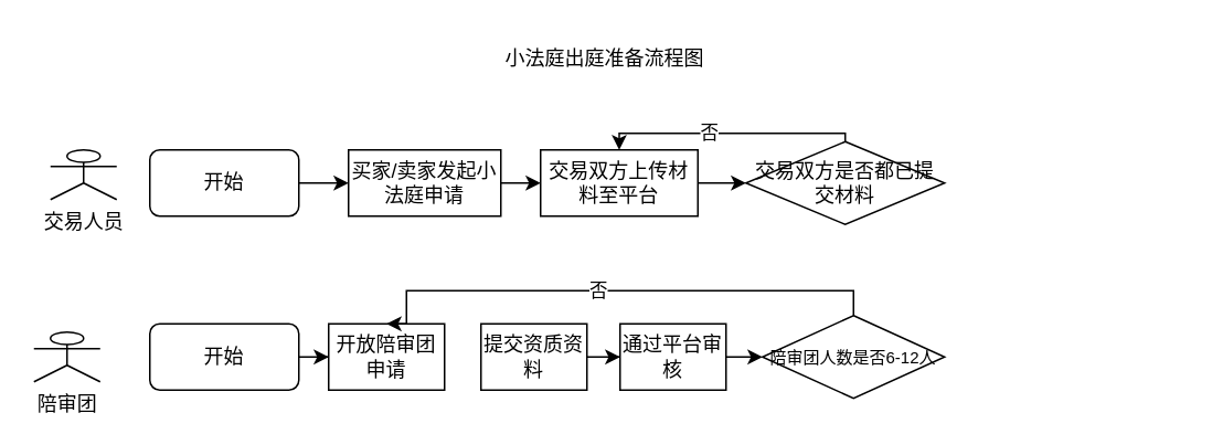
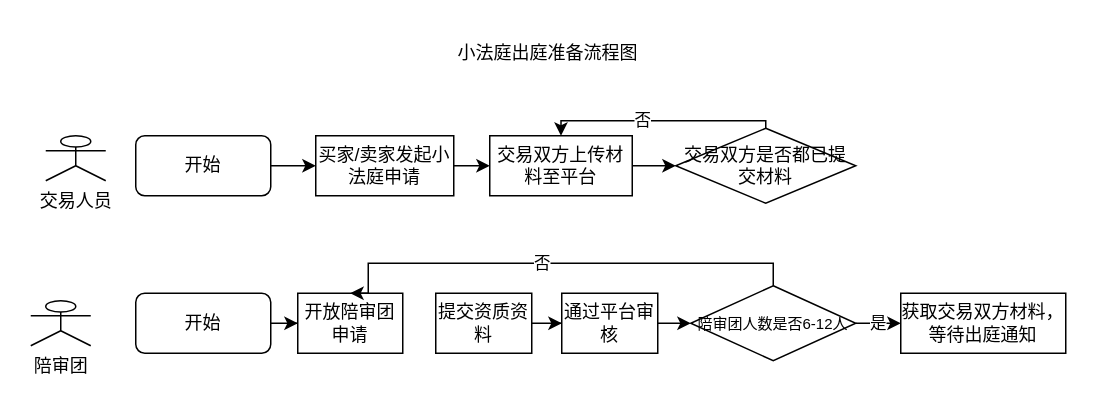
  <mxCell id="0" />
  <mxCell id="1" parent="0" />
  <mxCell id="2" value="小法庭出庭准备流程图" style="text;html=1;strokeColor=none;fillColor=none;align=center;verticalAlign=middle;whiteSpace=wrap;rounded=0;" vertex="1" parent="1"><mxGeometry x="290" y="20" width="150" height="30" as="geometry" /></mxCell>
  <mxCell id="3" value="交易人员" style="shape=umlActor;verticalLabelPosition=bottom;verticalAlign=top;html=1;outlineConnect=0;" vertex="1" parent="1"><mxGeometry x="30" y="90" width="40" height="30" as="geometry" /></mxCell>
  <mxCell id="4" value="陪审团" style="shape=umlActor;verticalLabelPosition=bottom;verticalAlign=top;html=1;outlineConnect=0;" vertex="1" parent="1"><mxGeometry x="20" y="200" width="40" height="30" as="geometry" /></mxCell>
  <mxCell id="5" style="edgeStyle=orthogonalEdgeStyle;rounded=0;orthogonalLoop=1;jettySize=auto;html=1;entryX=0;entryY=0.5;entryDx=0;entryDy=0;" edge="1" parent="1" source="6" target="8"><mxGeometry relative="1" as="geometry" /></mxCell>
  <mxCell id="6" value="开始" style="rounded=1;whiteSpace=wrap;html=1;" vertex="1" parent="1"><mxGeometry x="90" y="90" width="90" height="40" as="geometry" /></mxCell>
  <mxCell id="7" style="edgeStyle=orthogonalEdgeStyle;rounded=0;orthogonalLoop=1;jettySize=auto;html=1;entryX=0;entryY=0.5;entryDx=0;entryDy=0;" edge="1" parent="1" source="8" target="10"><mxGeometry relative="1" as="geometry" /></mxCell>
  <mxCell id="8" value="买家/卖家发起小法庭申请" style="rounded=0;whiteSpace=wrap;html=1;" vertex="1" parent="1"><mxGeometry x="210" y="90" width="92" height="40" as="geometry" /></mxCell>
  <mxCell id="9" style="edgeStyle=orthogonalEdgeStyle;rounded=0;orthogonalLoop=1;jettySize=auto;html=1;" edge="1" parent="1" source="10" target="13"><mxGeometry relative="1" as="geometry" /></mxCell>
  <mxCell id="10" value="交易双方上传材料至平台" style="rounded=0;whiteSpace=wrap;html=1;" vertex="1" parent="1"><mxGeometry x="326" y="90" width="95" height="40" as="geometry" /></mxCell>
  <mxCell id="11" style="edgeStyle=orthogonalEdgeStyle;rounded=0;orthogonalLoop=1;jettySize=auto;html=1;entryX=0.5;entryY=0;entryDx=0;entryDy=0;" edge="1" parent="1" source="13" target="10"><mxGeometry relative="1" as="geometry"><Array as="points"><mxPoint x="510" y="80" /><mxPoint x="374" y="80" /></Array></mxGeometry></mxCell>
  <mxCell id="12" value="否" style="edgeLabel;html=1;align=center;verticalAlign=middle;resizable=0;points=[];" vertex="1" connectable="0" parent="11"><mxGeometry x="0.159" y="-1" relative="1" as="geometry"><mxPoint as="offset" /></mxGeometry></mxCell>
  <mxCell id="13" value="交易双方是否都已提交材料" style="rhombus;whiteSpace=wrap;html=1;" vertex="1" parent="1"><mxGeometry x="450" y="85" width="120" height="50" as="geometry" /></mxCell>
  <mxCell id="14" style="edgeStyle=orthogonalEdgeStyle;rounded=0;orthogonalLoop=1;jettySize=auto;html=1;entryX=0;entryY=0.5;entryDx=0;entryDy=0;" edge="1" source="15" target="16" parent="1"><mxGeometry relative="1" as="geometry" /></mxCell>
  <mxCell id="15" value="开始" style="rounded=1;whiteSpace=wrap;html=1;" vertex="1" parent="1"><mxGeometry x="90" y="195" width="90" height="40" as="geometry" /></mxCell>
  <mxCell id="16" value="开放陪审团申请" style="rounded=0;whiteSpace=wrap;html=1;" vertex="1" parent="1"><mxGeometry x="198" y="195" width="70" height="40" as="geometry" /></mxCell>
  <mxCell id="17" style="edgeStyle=orthogonalEdgeStyle;rounded=0;orthogonalLoop=1;jettySize=auto;html=1;entryX=0;entryY=0.5;entryDx=0;entryDy=0;fontSize=10;" edge="1" parent="1" source="18" target="25"><mxGeometry relative="1" as="geometry" /></mxCell>
  <mxCell id="18" value="提交资质资料" style="rounded=0;whiteSpace=wrap;html=1;" vertex="1" parent="1"><mxGeometry x="290" y="195" width="64" height="40" as="geometry" /></mxCell>
+ <mxCell id="19" value="是" style="edgeStyle=orthogonalEdgeStyle;rounded=0;orthogonalLoop=1;jettySize=auto;html=1;" edge="1" source="22" target="23" parent="1"><mxGeometry relative="1" as="geometry" /></mxCell>
  <mxCell id="20" style="edgeStyle=orthogonalEdgeStyle;rounded=0;orthogonalLoop=1;jettySize=auto;html=1;entryX=0.5;entryY=0;entryDx=0;entryDy=0;" edge="1" parent="1" source="22" target="16"><mxGeometry relative="1" as="geometry"><Array as="points"><mxPoint x="515" y="175" /><mxPoint x="245" y="175" /></Array></mxGeometry></mxCell>
  <mxCell id="21" value="否" style="edgeLabel;html=1;align=center;verticalAlign=middle;resizable=0;points=[];" vertex="1" connectable="0" parent="20"><mxGeometry x="0.071" y="-1" relative="1" as="geometry"><mxPoint as="offset" /></mxGeometry></mxCell>
  <mxCell id="22" value="&lt;font style=&quot;font-size: 10px;&quot;&gt;陪审团人数是否6-12人&lt;/font&gt;" style="rhombus;whiteSpace=wrap;html=1;fontSize=10;" vertex="1" parent="1"><mxGeometry x="460" y="190" width="110" height="50" as="geometry" /></mxCell>
+ <mxCell id="23" value="获取交易双方材料，等待出庭通知" style="rounded=0;whiteSpace=wrap;html=1;" vertex="1" parent="1"><mxGeometry x="600" y="195" width="110" height="40" as="geometry" /></mxCell>
  <mxCell id="24" style="edgeStyle=orthogonalEdgeStyle;rounded=0;orthogonalLoop=1;jettySize=auto;html=1;entryX=0;entryY=0.5;entryDx=0;entryDy=0;fontSize=10;" edge="1" parent="1" source="25" target="22"><mxGeometry relative="1" as="geometry" /></mxCell>
  <mxCell id="25" value="通过平台审核" style="rounded=0;whiteSpace=wrap;html=1;" vertex="1" parent="1"><mxGeometry x="374" y="195" width="64" height="40" as="geometry" /></mxCell>
